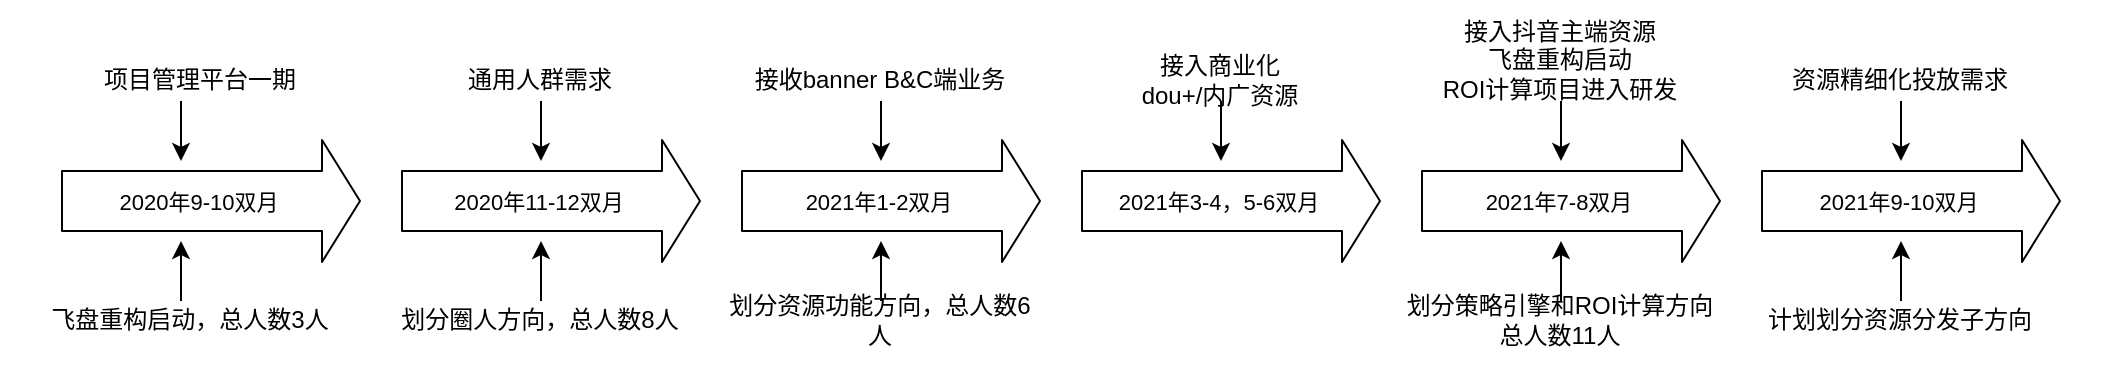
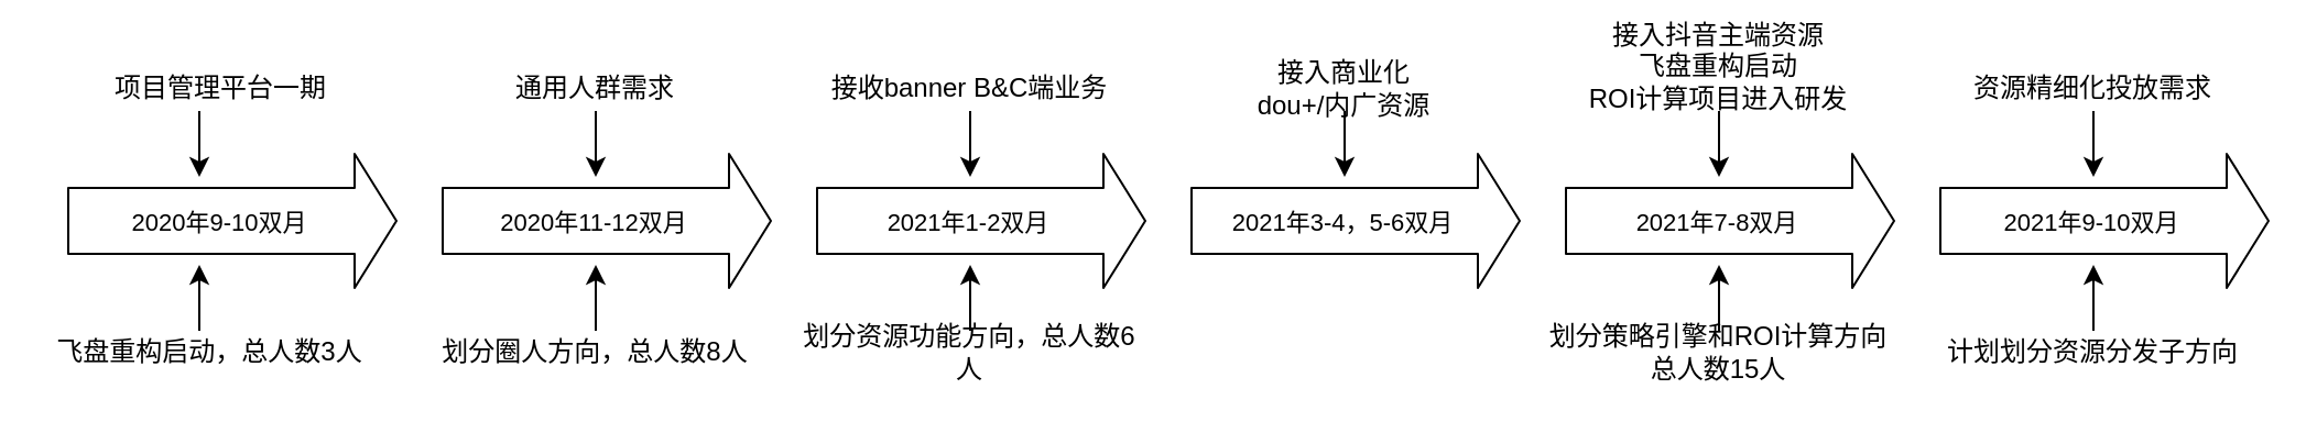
  <mxCell id="0" />
  <mxCell id="1" parent="0" />
  <mxCell id="2" value="" style="shape=flexArrow;endArrow=classic;html=1;strokeWidth=1;endSize=6;shadow=0;sketch=0;rounded=1;arcSize=20;endWidth=30;width=30;" parent="1" edge="1"><mxGeometry width="50" height="50" relative="1" as="geometry"><mxPoint x="30" y="100" as="sourcePoint" /><mxPoint x="180" y="100" as="targetPoint" /></mxGeometry></mxCell>
  <mxCell id="3" value="2020年9-10双月" style="edgeLabel;html=1;align=center;verticalAlign=middle;resizable=0;points=[];" parent="2" vertex="1" connectable="0"><mxGeometry x="-0.093" y="-2" relative="1" as="geometry"><mxPoint y="-2" as="offset" /></mxGeometry></mxCell>
  <mxCell id="4" value="" style="shape=flexArrow;endArrow=classic;html=1;strokeWidth=1;endSize=6;shadow=0;sketch=0;rounded=1;arcSize=20;endWidth=30;width=30;" parent="1" edge="1"><mxGeometry width="50" height="50" relative="1" as="geometry"><mxPoint x="200" y="100" as="sourcePoint" /><mxPoint x="350" y="100" as="targetPoint" /></mxGeometry></mxCell>
  <mxCell id="5" value="2020年11-12双月" style="edgeLabel;html=1;align=center;verticalAlign=middle;resizable=0;points=[];" parent="4" vertex="1" connectable="0"><mxGeometry x="-0.093" y="-2" relative="1" as="geometry"><mxPoint y="-2" as="offset" /></mxGeometry></mxCell>
  <mxCell id="6" value="" style="shape=flexArrow;endArrow=classic;html=1;strokeWidth=1;endSize=6;shadow=0;sketch=0;rounded=1;arcSize=20;endWidth=30;width=30;" parent="1" edge="1"><mxGeometry width="50" height="50" relative="1" as="geometry"><mxPoint x="540" y="100" as="sourcePoint" /><mxPoint x="690" y="100" as="targetPoint" /></mxGeometry></mxCell>
  <mxCell id="7" value="2021年3-4，5-6双月" style="edgeLabel;html=1;align=center;verticalAlign=middle;resizable=0;points=[];" parent="6" vertex="1" connectable="0"><mxGeometry x="-0.093" y="-2" relative="1" as="geometry"><mxPoint y="-2" as="offset" /></mxGeometry></mxCell>
  <mxCell id="8" value="" style="shape=flexArrow;endArrow=classic;html=1;strokeWidth=1;endSize=6;shadow=0;sketch=0;rounded=1;arcSize=20;endWidth=30;width=30;" parent="1" edge="1"><mxGeometry width="50" height="50" relative="1" as="geometry"><mxPoint x="370" y="100" as="sourcePoint" /><mxPoint x="520" y="100" as="targetPoint" /></mxGeometry></mxCell>
  <mxCell id="9" value="2021年1-2双月" style="edgeLabel;html=1;align=center;verticalAlign=middle;resizable=0;points=[];" parent="8" vertex="1" connectable="0"><mxGeometry x="-0.093" y="-2" relative="1" as="geometry"><mxPoint y="-2" as="offset" /></mxGeometry></mxCell>
  <mxCell id="10" value="" style="endArrow=classic;html=1;shadow=0;endSize=6;strokeWidth=1;" parent="1" edge="1"><mxGeometry width="50" height="50" relative="1" as="geometry"><mxPoint x="90" y="150" as="sourcePoint" /><mxPoint x="90" y="120" as="targetPoint" /></mxGeometry></mxCell>
  <mxCell id="11" value="" style="shape=flexArrow;endArrow=classic;html=1;strokeWidth=1;endSize=6;shadow=0;sketch=0;rounded=1;arcSize=20;endWidth=30;width=30;" parent="1" edge="1"><mxGeometry width="50" height="50" relative="1" as="geometry"><mxPoint x="710" y="100" as="sourcePoint" /><mxPoint x="860" y="100" as="targetPoint" /></mxGeometry></mxCell>
  <mxCell id="12" value="2021年7-8双月" style="edgeLabel;html=1;align=center;verticalAlign=middle;resizable=0;points=[];" parent="11" vertex="1" connectable="0"><mxGeometry x="-0.093" y="-2" relative="1" as="geometry"><mxPoint y="-2" as="offset" /></mxGeometry></mxCell>
  <mxCell id="13" value="" style="shape=flexArrow;endArrow=classic;html=1;strokeWidth=1;endSize=6;shadow=0;sketch=0;rounded=1;arcSize=20;endWidth=30;width=30;" parent="1" edge="1"><mxGeometry width="50" height="50" relative="1" as="geometry"><mxPoint x="880" y="100" as="sourcePoint" /><mxPoint x="1030" y="100" as="targetPoint" /></mxGeometry></mxCell>
  <mxCell id="14" value="2021年9-10双月" style="edgeLabel;html=1;align=center;verticalAlign=middle;resizable=0;points=[];" parent="13" vertex="1" connectable="0"><mxGeometry x="-0.093" y="-2" relative="1" as="geometry"><mxPoint y="-2" as="offset" /></mxGeometry></mxCell>
  <mxCell id="15" value="飞盘重构启动，总人数3人" style="text;html=1;strokeColor=none;fillColor=none;align=center;verticalAlign=middle;whiteSpace=wrap;rounded=0;" parent="1" vertex="1"><mxGeometry x="20" y="150" width="150" height="20" as="geometry" /></mxCell>
  <mxCell id="16" value="" style="endArrow=classic;html=1;shadow=0;endSize=6;strokeWidth=1;" parent="1" edge="1"><mxGeometry width="50" height="50" relative="1" as="geometry"><mxPoint x="90" y="50" as="sourcePoint" /><mxPoint x="90" y="80" as="targetPoint" /></mxGeometry></mxCell>
  <mxCell id="17" value="项目管理平台一期" style="text;html=1;strokeColor=none;fillColor=none;align=center;verticalAlign=middle;whiteSpace=wrap;rounded=0;" parent="1" vertex="1"><mxGeometry x="30" y="30" width="140" height="20" as="geometry" /></mxCell>
  <mxCell id="18" value="" style="endArrow=classic;html=1;shadow=0;endSize=6;strokeWidth=1;" parent="1" edge="1"><mxGeometry width="50" height="50" relative="1" as="geometry"><mxPoint x="270" y="50" as="sourcePoint" /><mxPoint x="270" y="80" as="targetPoint" /></mxGeometry></mxCell>
  <mxCell id="19" value="通用人群需求" style="text;html=1;strokeColor=none;fillColor=none;align=center;verticalAlign=middle;whiteSpace=wrap;rounded=0;" parent="1" vertex="1"><mxGeometry x="200" y="30" width="140" height="20" as="geometry" /></mxCell>
  <mxCell id="20" value="" style="endArrow=classic;html=1;shadow=0;endSize=6;strokeWidth=1;" parent="1" edge="1"><mxGeometry width="50" height="50" relative="1" as="geometry"><mxPoint x="270" y="150" as="sourcePoint" /><mxPoint x="270" y="120" as="targetPoint" /></mxGeometry></mxCell>
  <mxCell id="21" value="划分圈人方向，总人数8人" style="text;html=1;strokeColor=none;fillColor=none;align=center;verticalAlign=middle;whiteSpace=wrap;rounded=0;" parent="1" vertex="1"><mxGeometry x="190" y="150" width="160" height="20" as="geometry" /></mxCell>
  <mxCell id="22" value="" style="endArrow=classic;html=1;shadow=0;endSize=6;strokeWidth=1;" parent="1" edge="1"><mxGeometry width="50" height="50" relative="1" as="geometry"><mxPoint x="440" y="50" as="sourcePoint" /><mxPoint x="440" y="80" as="targetPoint" /></mxGeometry></mxCell>
  <mxCell id="23" value="接收banner B&amp;amp;C端业务" style="text;html=1;strokeColor=none;fillColor=none;align=center;verticalAlign=middle;whiteSpace=wrap;rounded=0;" parent="1" vertex="1"><mxGeometry x="370" y="30" width="140" height="20" as="geometry" /></mxCell>
  <mxCell id="24" value="" style="endArrow=classic;html=1;shadow=0;endSize=6;strokeWidth=1;" parent="1" edge="1"><mxGeometry width="50" height="50" relative="1" as="geometry"><mxPoint x="440" y="150" as="sourcePoint" /><mxPoint x="440" y="120" as="targetPoint" /></mxGeometry></mxCell>
  <mxCell id="25" value="划分资源功能方向，总人数6人" style="text;html=1;strokeColor=none;fillColor=none;align=center;verticalAlign=middle;whiteSpace=wrap;rounded=0;" parent="1" vertex="1"><mxGeometry x="360" y="150" width="160" height="20" as="geometry" /></mxCell>
  <mxCell id="26" value="" style="endArrow=classic;html=1;shadow=0;endSize=6;strokeWidth=1;" parent="1" edge="1"><mxGeometry width="50" height="50" relative="1" as="geometry"><mxPoint x="610" y="50" as="sourcePoint" /><mxPoint x="610" y="80" as="targetPoint" /></mxGeometry></mxCell>
  <mxCell id="27" value="接入商业化&lt;br&gt;dou+/内广资源" style="text;html=1;strokeColor=none;fillColor=none;align=center;verticalAlign=middle;whiteSpace=wrap;rounded=0;" parent="1" vertex="1"><mxGeometry x="540" y="30" width="140" height="20" as="geometry" /></mxCell>
  <mxCell id="28" value="" style="endArrow=classic;html=1;shadow=0;endSize=6;strokeWidth=1;" parent="1" edge="1"><mxGeometry width="50" height="50" relative="1" as="geometry"><mxPoint x="780" y="50" as="sourcePoint" /><mxPoint x="780" y="80" as="targetPoint" /></mxGeometry></mxCell>
  <mxCell id="29" value="接入抖音主端资源&lt;br&gt;飞盘重构启动&lt;br&gt;ROI计算项目进入研发" style="text;html=1;strokeColor=none;fillColor=none;align=center;verticalAlign=middle;whiteSpace=wrap;rounded=0;" parent="1" vertex="1"><mxGeometry x="710" y="20" width="140" height="20" as="geometry" /></mxCell>
  <mxCell id="30" value="" style="endArrow=classic;html=1;shadow=0;endSize=6;strokeWidth=1;" parent="1" edge="1"><mxGeometry width="50" height="50" relative="1" as="geometry"><mxPoint x="950" y="50" as="sourcePoint" /><mxPoint x="950" y="80" as="targetPoint" /></mxGeometry></mxCell>
  <mxCell id="31" value="资源精细化投放需求" style="text;html=1;strokeColor=none;fillColor=none;align=center;verticalAlign=middle;whiteSpace=wrap;rounded=0;" parent="1" vertex="1"><mxGeometry x="880" y="30" width="140" height="20" as="geometry" /></mxCell>
  <mxCell id="32" value="" style="endArrow=classic;html=1;shadow=0;endSize=6;strokeWidth=1;" parent="1" edge="1"><mxGeometry width="50" height="50" relative="1" as="geometry"><mxPoint x="780" y="150" as="sourcePoint" /><mxPoint x="780" y="120" as="targetPoint" /></mxGeometry></mxCell>
- <mxCell id="33" value="划分策略引擎和ROI计算方向&lt;br&gt;总人数11人" style="text;html=1;strokeColor=none;fillColor=none;align=center;verticalAlign=middle;whiteSpace=wrap;rounded=0;" parent="1" vertex="1"><mxGeometry x="700" y="150" width="160" height="20" as="geometry" /></mxCell>
+ <mxCell id="33" value="划分策略引擎和ROI计算方向&lt;br&gt;总人数15人" style="text;html=1;strokeColor=none;fillColor=none;align=center;verticalAlign=middle;whiteSpace=wrap;rounded=0;" parent="1" vertex="1"><mxGeometry x="700" y="150" width="160" height="20" as="geometry" /></mxCell>
  <mxCell id="34" value="" style="endArrow=classic;html=1;shadow=0;endSize=6;strokeWidth=1;" parent="1" edge="1"><mxGeometry width="50" height="50" relative="1" as="geometry"><mxPoint x="950" y="150" as="sourcePoint" /><mxPoint x="950" y="120" as="targetPoint" /></mxGeometry></mxCell>
  <mxCell id="35" value="计划划分资源分发子方向" style="text;html=1;strokeColor=none;fillColor=none;align=center;verticalAlign=middle;whiteSpace=wrap;rounded=0;" parent="1" vertex="1"><mxGeometry x="870" y="150" width="160" height="20" as="geometry" /></mxCell>
